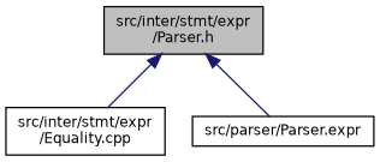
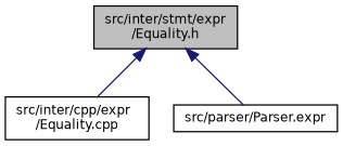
  digraph {
    node [color=black fillcolor=white fontname=Helvetica fontsize=10 shape=record style=filled]
    edge [color=midnightblue dir=back fontname=Helvetica fontsize=10 labelfontname=Helvetica labelfontsize=10 style=solid]
-   n1 [fillcolor=grey75 fontcolor=black height=0.2 label="src/inter/stmt/expr\l/Parser.h" width=0.4]
-   n2 [height=0.2 label="src/inter/stmt/expr\l/Equality.cpp" width=0.4]
+   n1 [fillcolor=grey75 fontcolor=black height=0.2 label="src/inter/stmt/expr\l/Equality.h" width=0.4]
+   n2 [height=0.2 label="src/inter/cpp/expr\l/Equality.cpp" width=0.4]
    n3 [height=0.2 label="src/parser/Parser.expr" width=0.4]
    n1 -> n2
    n1 -> n3
  }
